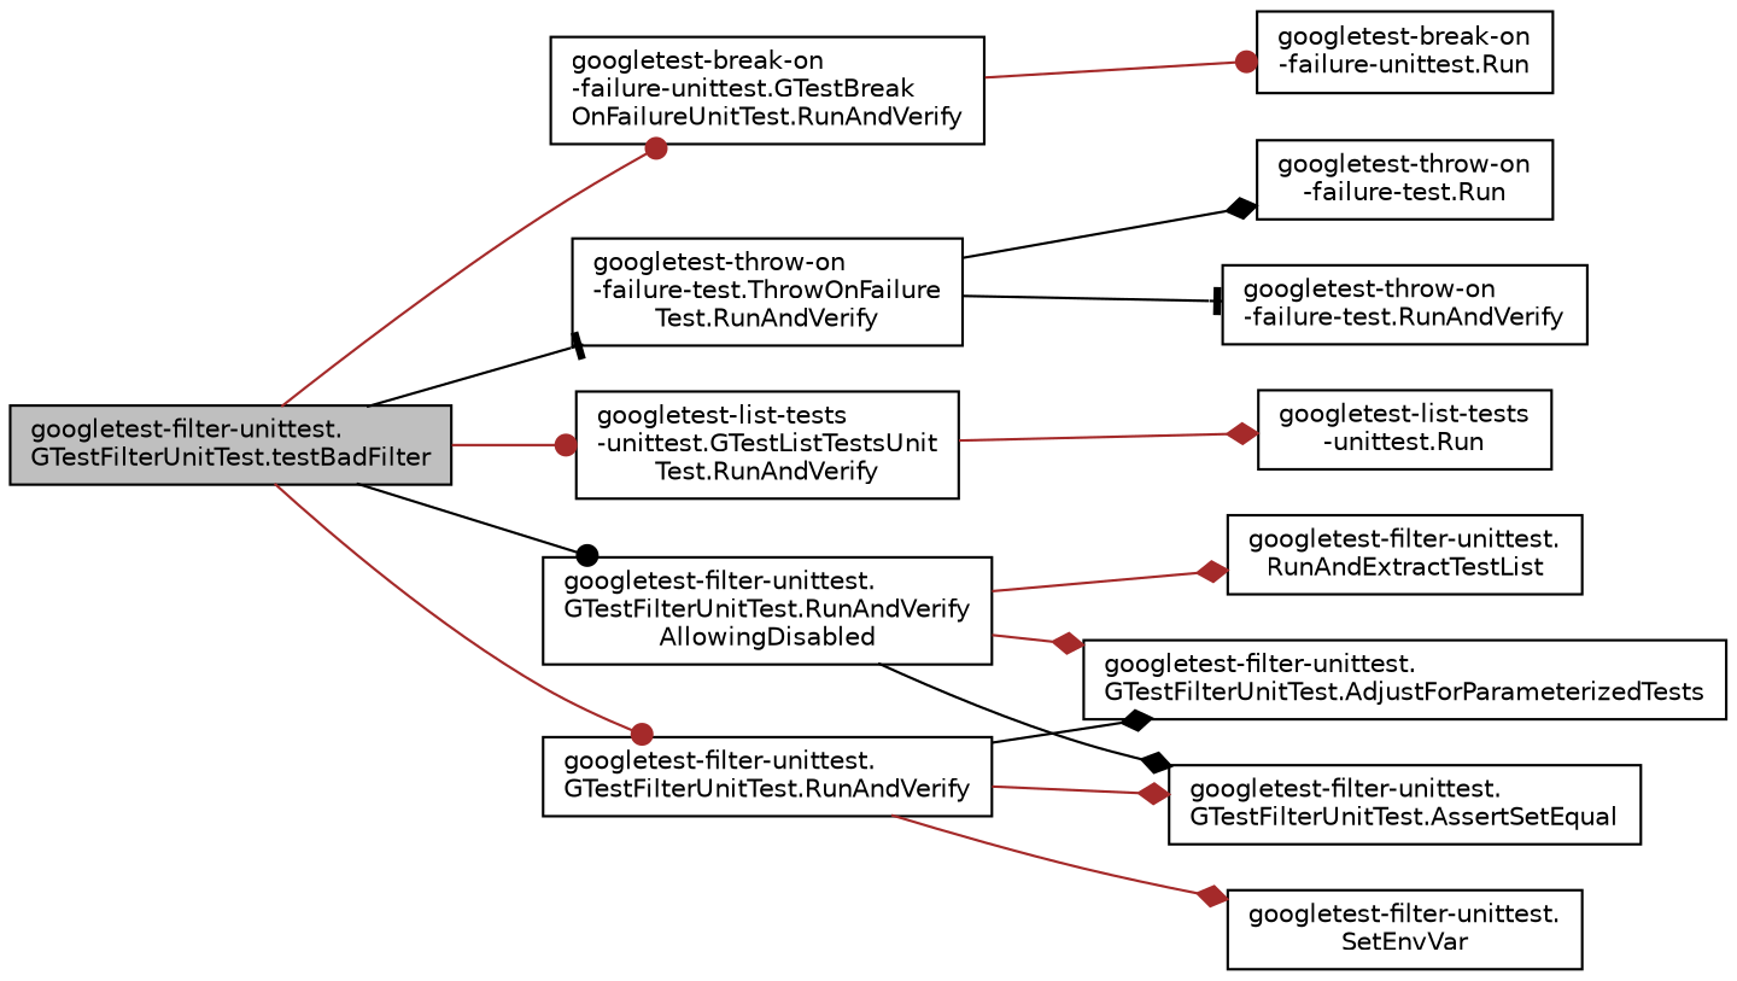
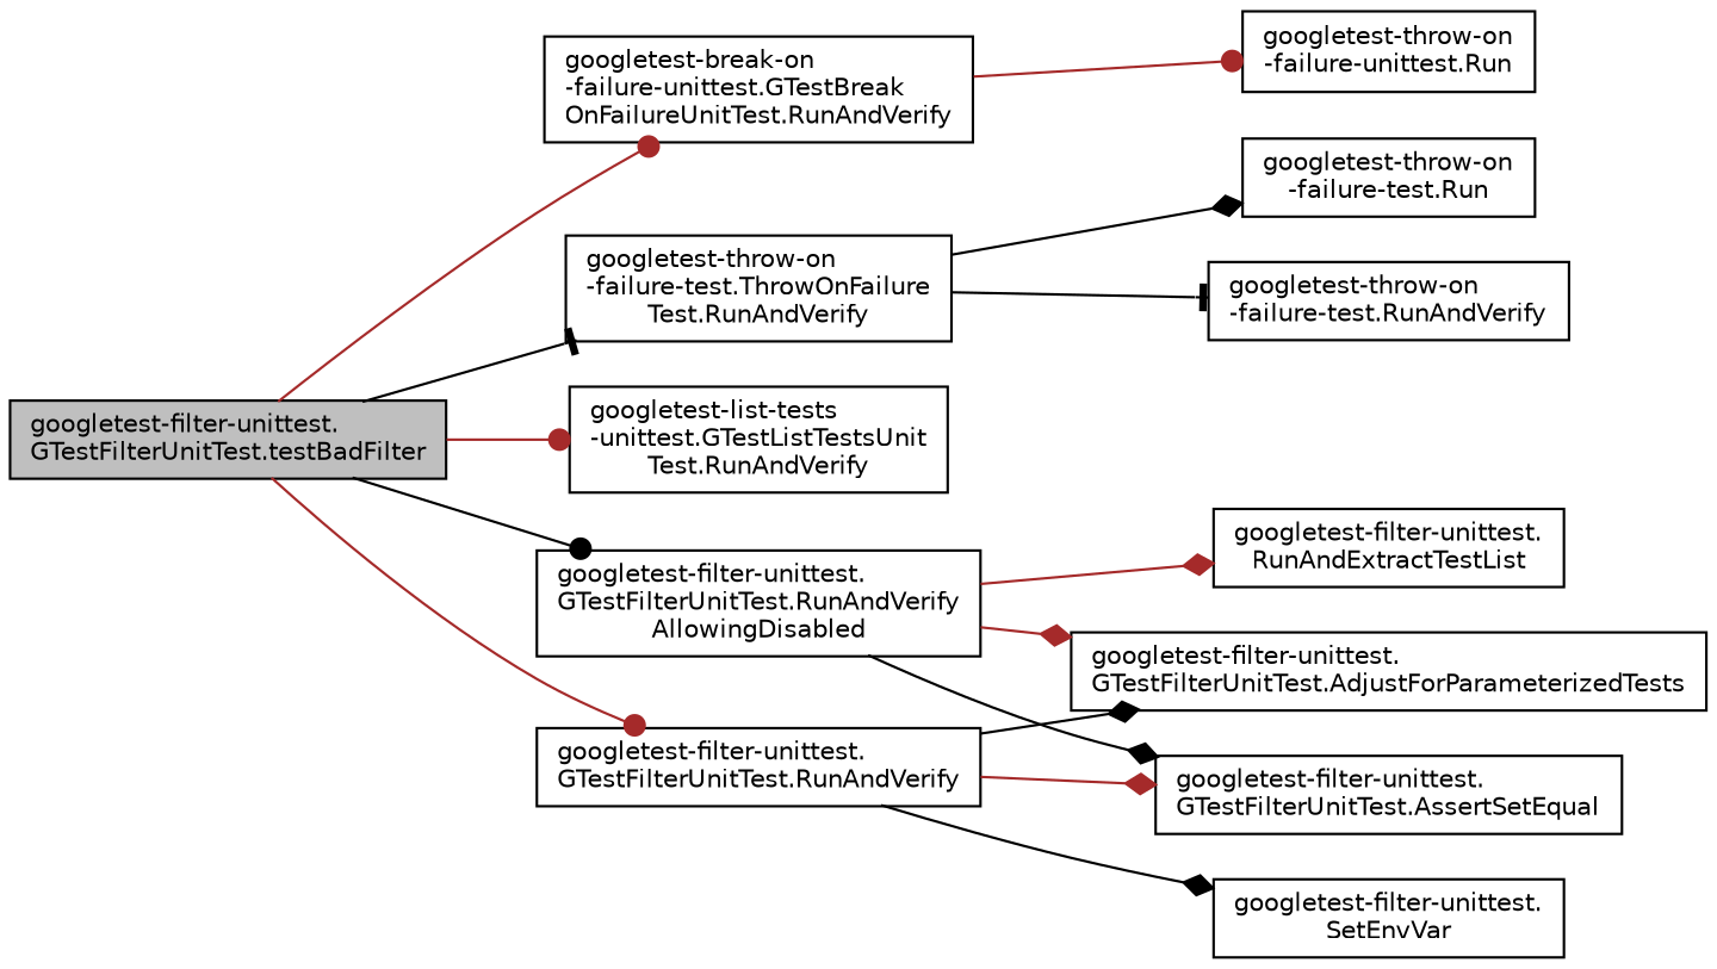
  digraph {
    rankdir=LR
    node [color=black fontname=Helvetica fontsize=10 shape=record]
    edge [arrowhead=diamond color=brown fontname=Helvetica fontsize=10 labelfontname=Helvetica labelfontsize=10 style=solid]
    n1 [fillcolor=grey75 fontcolor=black height=0.2 label="googletest-filter-unittest.\lGTestFilterUnitTest.testBadFilter" style=filled width=0.4]
    n2 [height=0.2 label="googletest-break-on\l-failure-unittest.GTestBreak\lOnFailureUnitTest.RunAndVerify" width=0.4]
    n3 [height=0.2 label="googletest-throw-on\l-failure-test.ThrowOnFailure\lTest.RunAndVerify" width=0.4]
    n4 [height=0.2 label="googletest-list-tests\l-unittest.GTestListTestsUnit\lTest.RunAndVerify" width=0.4]
    n5 [height=0.2 label="googletest-filter-unittest.\lGTestFilterUnitTest.RunAndVerify" width=0.4]
    n6 [height=0.2 label="googletest-filter-unittest.\lGTestFilterUnitTest.RunAndVerify\lAllowingDisabled" width=0.4]
-   n7 [height=0.2 label="googletest-break-on\l-failure-unittest.Run" width=0.4]
+   n7 [height=0.2 label="googletest-throw-on\l-failure-unittest.Run" width=0.4]
    n8 [height=0.2 label="googletest-throw-on\l-failure-test.Run" width=0.4]
    n9 [height=0.2 label="googletest-throw-on\l-failure-test.RunAndVerify" width=0.4]
-   n10 [height=0.2 label="googletest-list-tests\l-unittest.Run" width=0.4]
    n11 [height=0.2 label="googletest-filter-unittest.\lGTestFilterUnitTest.AdjustForParameterizedTests" width=0.4]
    n12 [height=0.2 label="googletest-filter-unittest.\lGTestFilterUnitTest.AssertSetEqual" width=0.4]
    n13 [height=0.2 label="googletest-filter-unittest.\lSetEnvVar" width=0.4]
    n14 [height=0.2 label="googletest-filter-unittest.\lRunAndExtractTestList" width=0.4]
    n1 -> n2 [arrowhead=dot]
    n1 -> n3 [arrowhead=tee color=black]
    n1 -> n4 [arrowhead=dot]
    n1 -> n5 [arrowhead=dot]
    n1 -> n6 [arrowhead=dot color=black]
    n2 -> n7 [arrowhead=dot]
    n3 -> n8 [color=black]
    n3 -> n9 [arrowhead=tee color=black]
-   n4 -> n10
    n5 -> n11 [color=black]
    n5 -> n12
-   n5 -> n13
+   n5 -> n13 [color=black]
    n6 -> n11
    n6 -> n12 [color=black]
    n6 -> n14
  }
